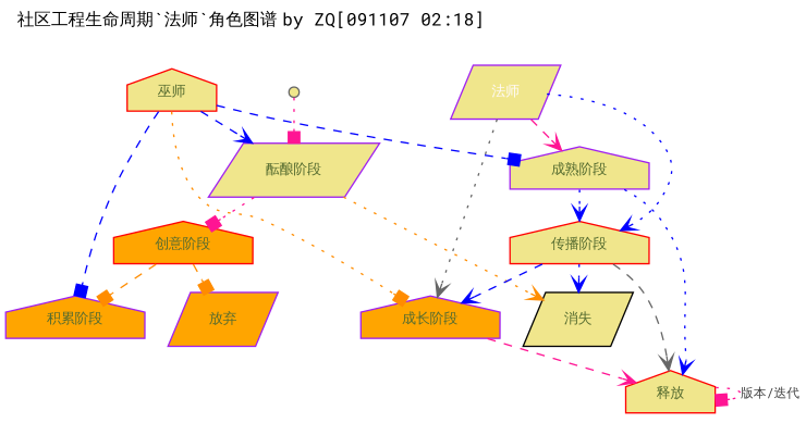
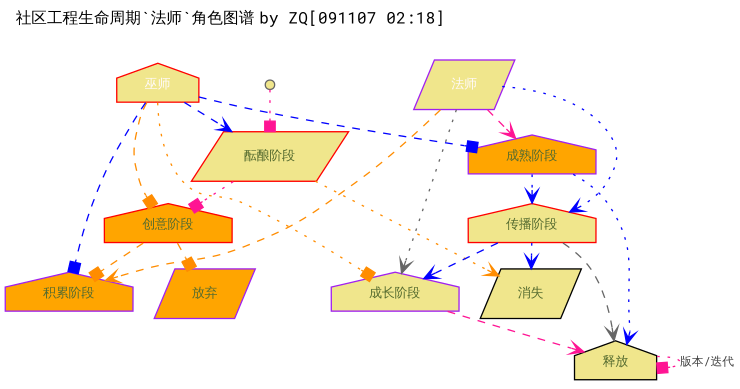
  digraph {
    fontname="Roboto Mono"
    fontsize=12.0
    label="社区工程生命周期`法师`角色图谱 by ZQ[091107 02:18]"
    labeljust=l
    labelloc=t
    rankdir=TB
    ranksep=0.2
    node [color=purple fillcolor=khaki fontcolor=darkolivegreen fontname="Roboto Mono" fontsize=10.0 shape=house style=filled]
    edge [arrowhead=vee arrowtail=none color=blue fontcolor=gray25 fontname="Roboto Mono" fontsize=9.0 style=dashed]
    n1 [color=gray40 height=0.1 label="开始" shape=point]
-   n2 [height=0.1 label="酝酿阶段" shape=parallelogram]
+   n2 [color=red height=0.1 label="酝酿阶段" shape=parallelogram]
    n3 [color=red fillcolor=orange height=0.1 label="创意阶段"]
    n4 [color=black height=0.1 label="消失" shape=parallelogram]
    n5 [fillcolor=orange height=0.1 label="积累阶段"]
    n6 [fillcolor=orange height=0.1 label="放弃" shape=parallelogram]
-   n7 [height=0.1 label="成熟阶段"]
+   n7 [fillcolor=orange height=0.1 label="成熟阶段"]
    n8 [color=red height=0.1 label="传播阶段"]
-   n9 [color=red height=0.1 label="释放"]
-   n10 [fillcolor=orange height=0.1 label="成长阶段"]
-   n11 [color=red height=0.1 label="巫师"]
+   n9 [color=black height=0.1 label="释放"]
+   n10 [height=0.1 label="成长阶段"]
+   n11 [color=red fontcolor=snow height=0.1 label="巫师"]
    n12 [fontcolor=snow height=0.1 label="法师" shape=parallelogram]
    n1 -> n2 [arrowhead=box color=deeppink style=dotted]
    n2 -> n3 [arrowhead=box color=deeppink style=dotted]
    n2 -> n4 [color=darkorange style=dotted]
    n3 -> n5 [arrowhead=box color=darkorange]
    n3 -> n6 [arrowhead=box color=darkorange]
    n7 -> n8 [style=dotted]
    n7 -> n9 [style=dotted]
    n8 -> n4 [style=dotted]
    n8 -> n9 [color=gray40]
    n8 -> n10
    n9 -> n9 [arrowhead=box color=deeppink label="版本/迭代" style=dotted]
    n10 -> n9 [color=deeppink]
    n11 -> n2
+   n11 -> n3 [arrowhead=box color=darkorange]
    n11 -> n5 [arrowhead=box]
    n11 -> n7 [arrowhead=box]
    n11 -> n10 [arrowhead=box color=darkorange style=dotted]
+   n12 -> n5 [color=darkorange]
    n12 -> n7 [color=deeppink]
    n12 -> n8 [style=dotted]
    n12 -> n10 [color=gray40 style=dotted]
  }
